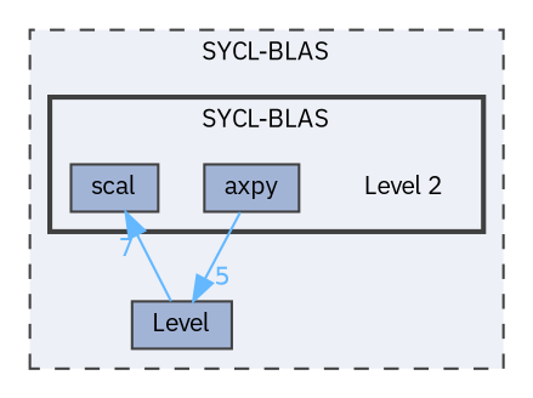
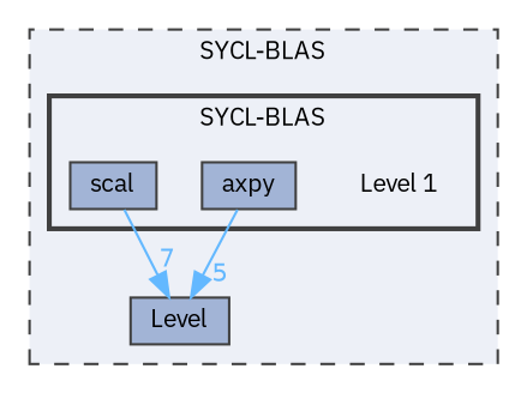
  digraph {
    compound=true
    fontname="IBM Plex Sans"
    node [fontname="IBM Plex Sans" fontsize=10 shape=box color=grey25 fillcolor="#a2b4d6" style=filled]
    edge [color=steelblue1 fontcolor=steelblue1 fontname="IBM Plex Sans" fontsize=10 labeldistance=1.5 labelfontname=Helvetica labelfontsize=10]
-   n1 [height=0.2 label="Level 2" shape=plaintext width=0.4 color="" fillcolor="" style=""]
+   n1 [height=0.2 label="Level 1" shape=plaintext width=0.4 color="" fillcolor="" style=""]
    n2 [height=0.2 label=axpy width=0.4]
    n3 [height=0.2 label=scal width=0.4]
    n4 [height=0.2 label=Level width=0.4]
    subgraph cluster_1 {
      bgcolor="#edf0f7"
      fontsize=10
      label="SYCL-BLAS"
      pencolor=grey25
      style="filled,dashed"
      n4
      subgraph cluster_2 {
        bgcolor="#edf0f7"
        fontsize=10
        label="SYCL-BLAS"
        pencolor=grey25
        style="filled,bold"
        n1
        n2
        n3
      }
    }
    n2 -> n4 [headlabel=5]
-   n4 -> n3 [headlabel=7]
+   n3 -> n4 [headlabel=7]
  }
